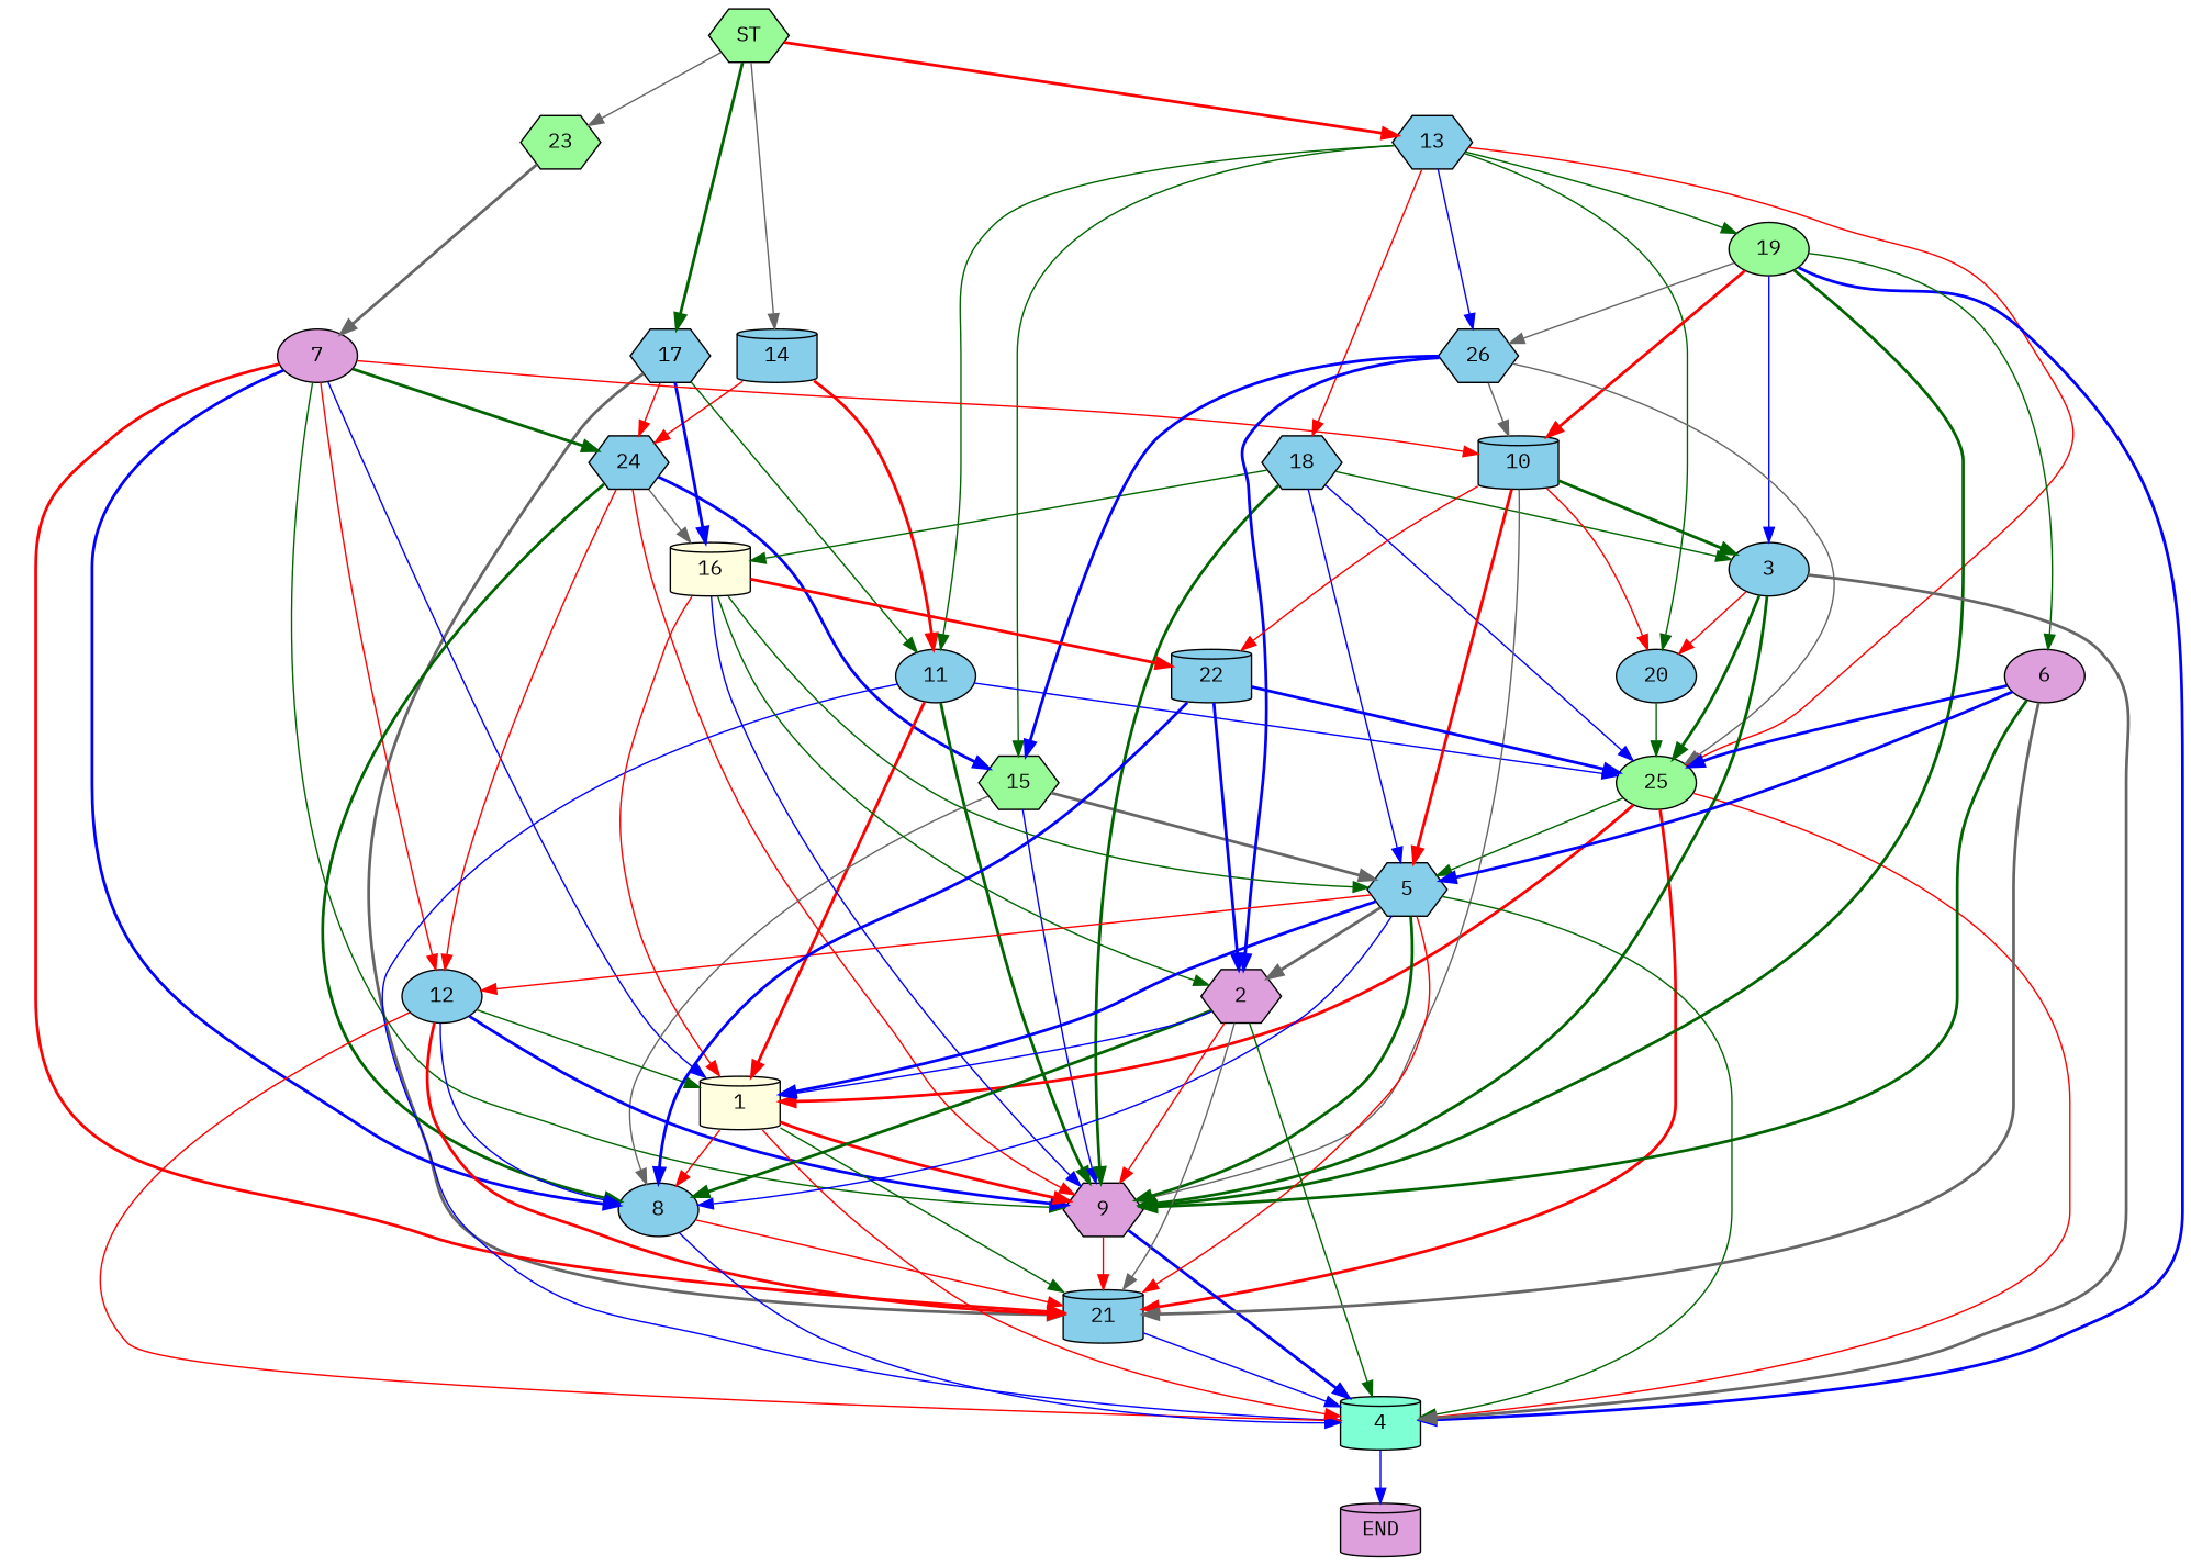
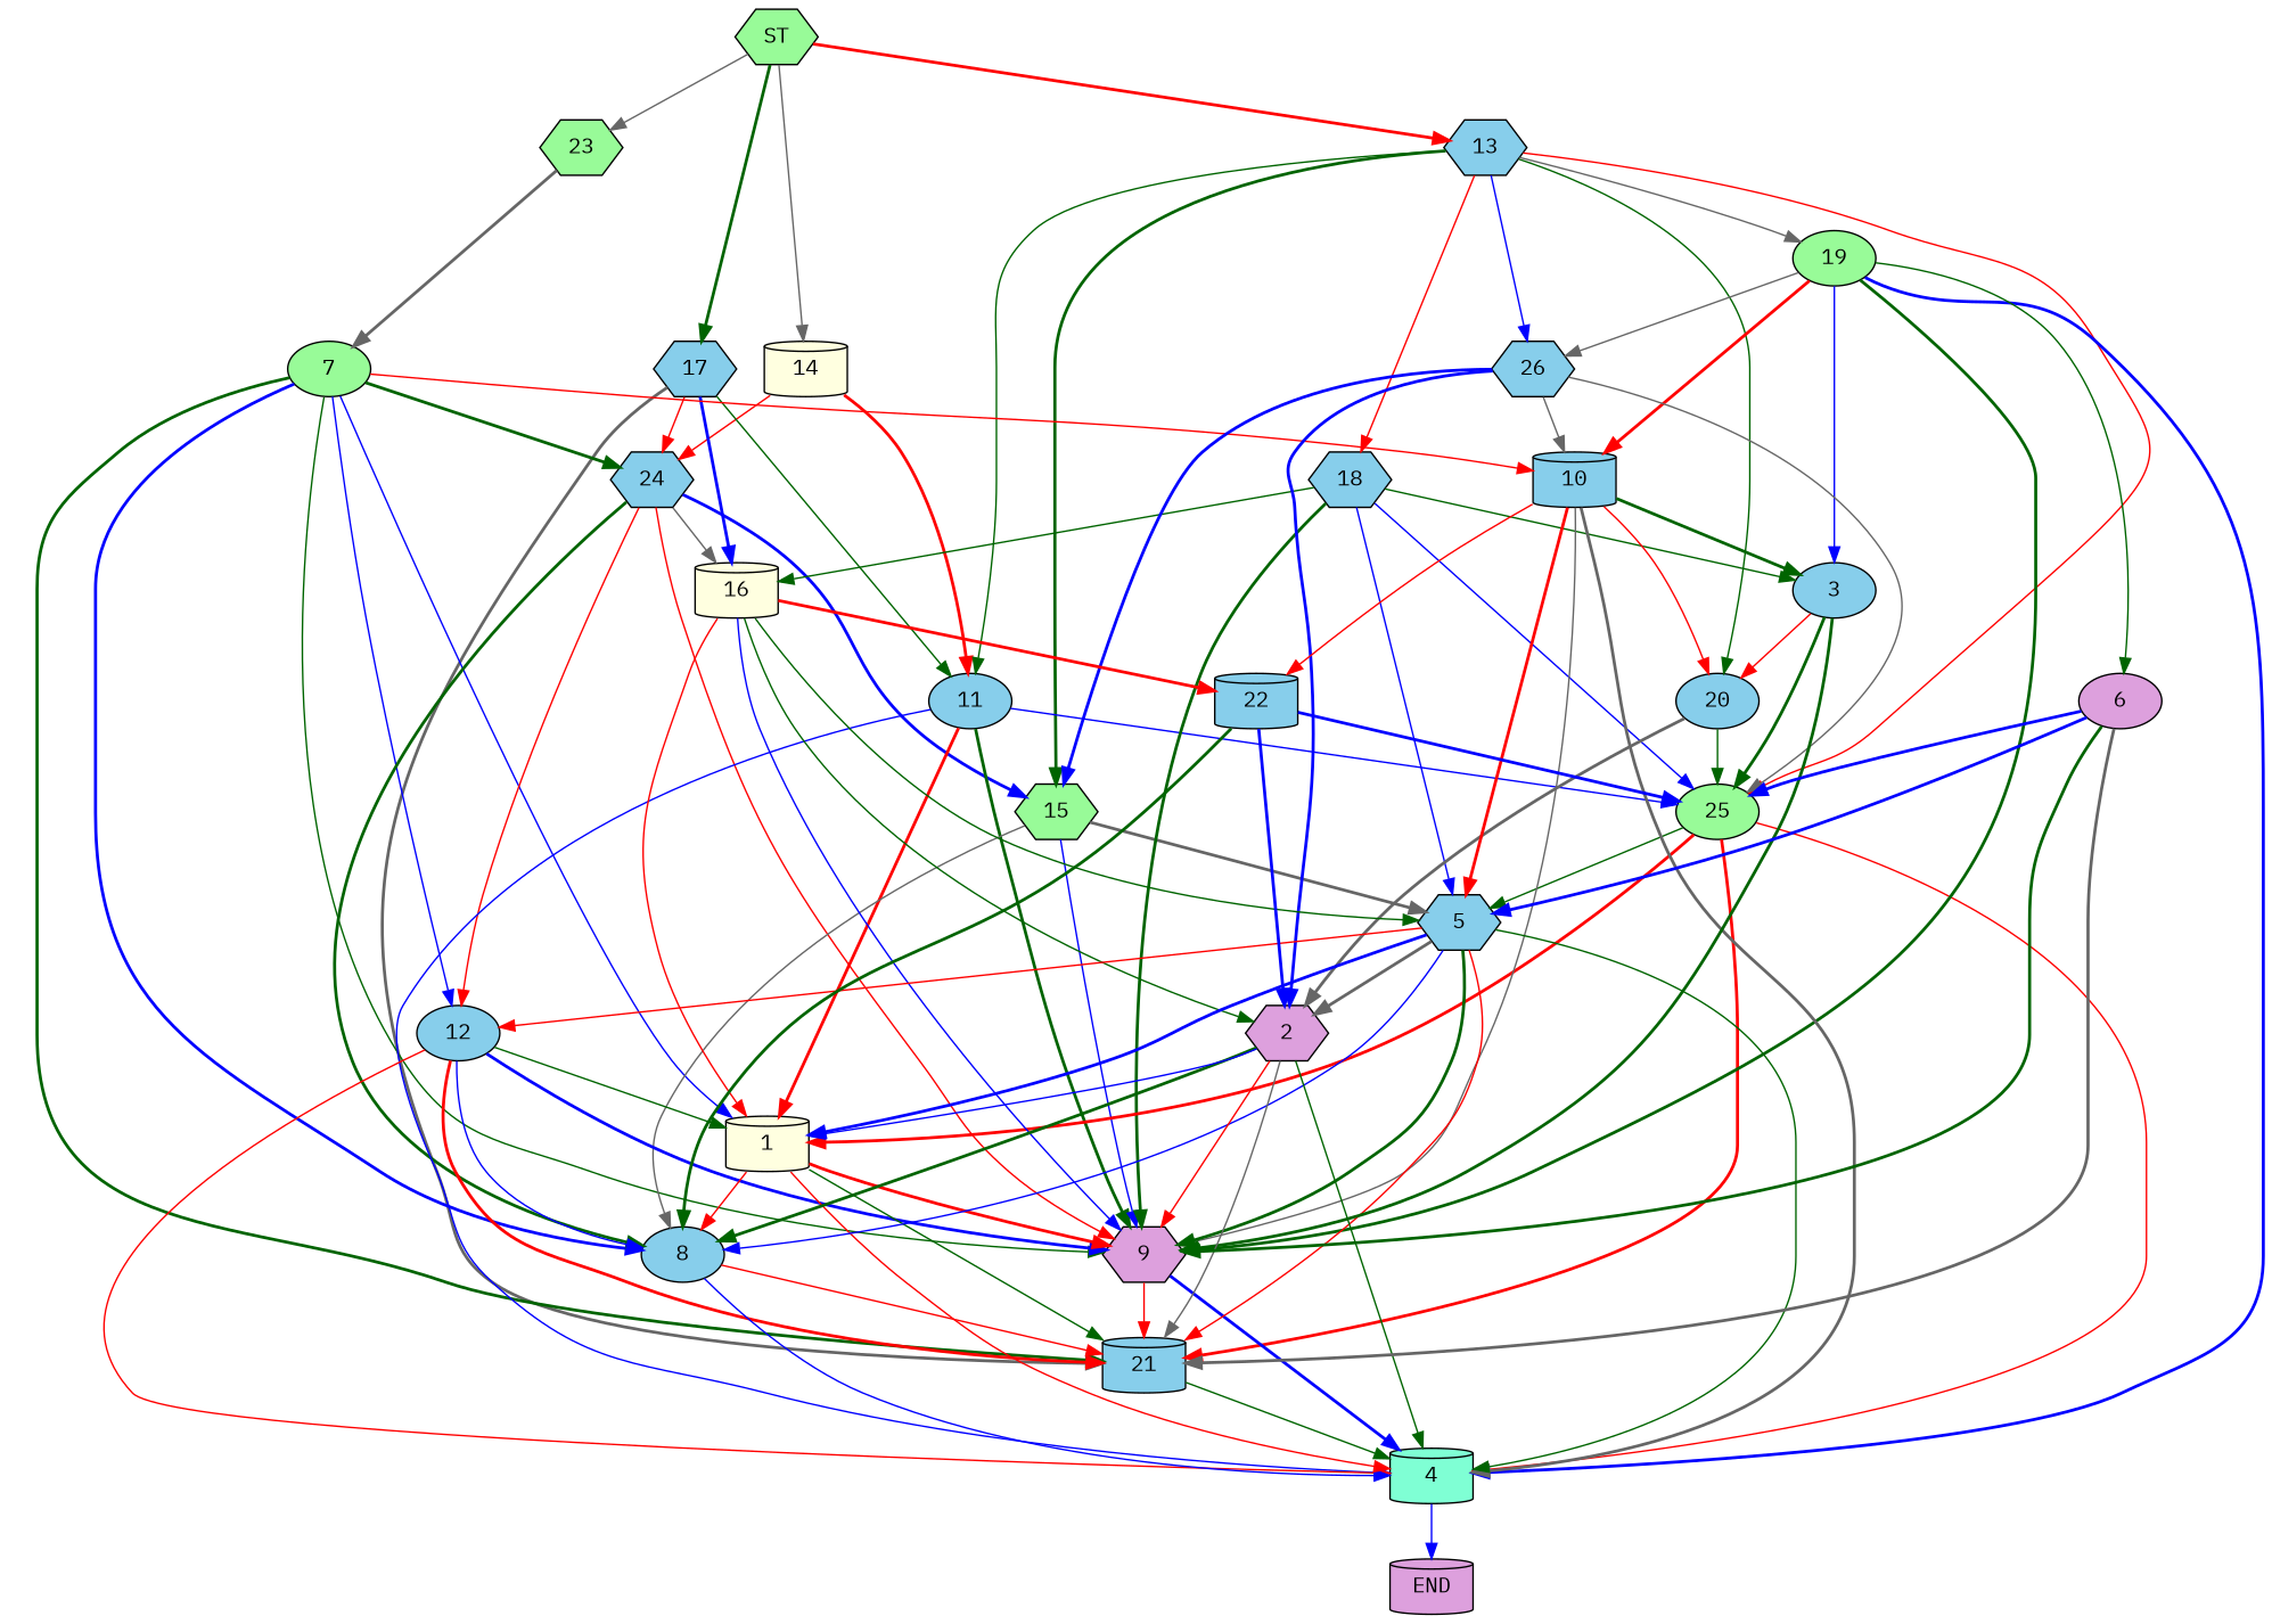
  digraph {
    fontname="IBM Plex Mono"
    node [fillcolor=skyblue fontname="IBM Plex Mono" shape=hexagon style=filled]
    edge [color=red fontname="IBM Plex Mono" style=solid]
    ST [fillcolor=palegreen]
    23 [fillcolor=palegreen]
-   14 [shape=cylinder]
+   14 [fillcolor=lightyellow shape=cylinder]
    13
    17
-   7 [fillcolor=plum shape=ellipse]
+   7 [fillcolor=palegreen shape=ellipse]
    24
    11 [shape=ellipse]
    15 [fillcolor=palegreen]
    18
    20 [shape=ellipse]
    25 [fillcolor=palegreen shape=ellipse]
    19 [fillcolor=palegreen shape=ellipse]
    26
    21 [shape=cylinder]
    16 [fillcolor=lightyellow shape=cylinder]
    12 [shape=ellipse]
    9 [fillcolor=plum]
    10 [shape=cylinder]
    8 [shape=ellipse]
    1 [fillcolor=lightyellow shape=cylinder]
    4 [fillcolor=aquamarine shape=cylinder]
    5
    3 [shape=ellipse]
    2 [fillcolor=plum]
    6 [fillcolor=plum shape=ellipse]
    22 [shape=cylinder]
    END [fillcolor=plum shape=cylinder]
    ST -> 23 [color=gray40]
    ST -> 14 [color=gray40]
    ST -> 13 [style=bold]
    ST -> 17 [color=darkgreen style=bold]
    23 -> 7 [color=gray40 style=bold]
    14 -> 24
    14 -> 11 [style=bold]
    13 -> 11 [color=darkgreen]
-   13 -> 15 [color=darkgreen]
+   13 -> 15 [color=darkgreen style=bold]
    13 -> 18
    13 -> 20 [color=darkgreen]
    13 -> 25
-   13 -> 19 [color=darkgreen]
+   13 -> 19 [color=gray40]
    13 -> 26 [color=blue]
    17 -> 24
    17 -> 11 [color=darkgreen]
    17 -> 21 [color=gray40 style=bold]
    17 -> 16 [color=blue style=bold]
    7 -> 24 [color=darkgreen style=bold]
-   7 -> 21 [style=bold]
-   7 -> 12
+   7 -> 21 [color=darkgreen style=bold]
+   7 -> 12 [color=blue]
    7 -> 9 [color=darkgreen]
    7 -> 10
    7 -> 8 [color=blue style=bold]
    7 -> 1 [color=blue]
    24 -> 15 [color=blue style=bold]
    24 -> 16 [color=gray40]
    24 -> 12
    24 -> 9
    24 -> 8 [color=darkgreen style=bold]
    11 -> 25 [color=blue]
    11 -> 9 [color=darkgreen style=bold]
    11 -> 1 [style=bold]
    11 -> 4 [color=blue]
    15 -> 9 [color=blue]
    15 -> 8 [color=gray40]
    15 -> 5 [color=gray40 style=bold]
    18 -> 25 [color=blue]
    18 -> 16 [color=darkgreen]
    18 -> 9 [color=darkgreen style=bold]
    18 -> 5 [color=blue]
    18 -> 3 [color=darkgreen]
    20 -> 25 [color=darkgreen]
+   20 -> 2 [color=gray40 style=bold]
    25 -> 21 [style=bold]
    25 -> 1 [style=bold]
    25 -> 4
    25 -> 5 [color=darkgreen]
    19 -> 26 [color=gray40]
    19 -> 9 [color=darkgreen style=bold]
    19 -> 10 [style=bold]
    19 -> 4 [color=blue style=bold]
    19 -> 3 [color=blue]
    19 -> 6 [color=darkgreen]
    26 -> 15 [color=blue style=bold]
    26 -> 25 [color=gray40]
    26 -> 10 [color=gray40]
    26 -> 2 [color=blue style=bold]
-   21 -> 4 [color=blue]
+   21 -> 4 [color=darkgreen]
    16 -> 9 [color=blue]
    16 -> 1
    16 -> 5 [color=darkgreen]
    16 -> 2 [color=darkgreen]
    16 -> 22 [style=bold]
    12 -> 21 [style=bold]
    12 -> 9 [color=blue style=bold]
    12 -> 8 [color=blue]
    12 -> 1 [color=darkgreen]
    12 -> 4
    9 -> 21
    9 -> 4 [color=blue style=bold]
    10 -> 20
    10 -> 9 [color=gray40]
-   3 -> 4 [color=gray40 style=bold]
+   10 -> 4 [color=gray40 style=bold]
    10 -> 5 [style=bold]
    10 -> 3 [color=darkgreen style=bold]
    10 -> 22
    8 -> 21
    8 -> 4 [color=blue]
    1 -> 21 [color=darkgreen]
    1 -> 9 [style=bold]
    1 -> 8
    1 -> 4
    4 -> END [color=blue]
    5 -> 21
    5 -> 12
    5 -> 9 [color=darkgreen style=bold]
    5 -> 8 [color=blue]
    5 -> 1 [color=blue style=bold]
    5 -> 4 [color=darkgreen]
    5 -> 2 [color=gray40 style=bold]
    3 -> 20
    3 -> 25 [color=darkgreen style=bold]
    3 -> 9 [color=darkgreen style=bold]
    2 -> 21 [color=gray40]
    2 -> 9
    2 -> 8 [color=darkgreen style=bold]
    2 -> 1 [color=blue]
    2 -> 4 [color=darkgreen]
    6 -> 25 [color=blue style=bold]
    6 -> 21 [color=gray40 style=bold]
    6 -> 9 [color=darkgreen style=bold]
    6 -> 5 [color=blue style=bold]
    22 -> 25 [color=blue style=bold]
-   22 -> 8 [color=blue style=bold]
+   22 -> 8 [color=darkgreen style=bold]
    22 -> 2 [color=blue style=bold]
  }
